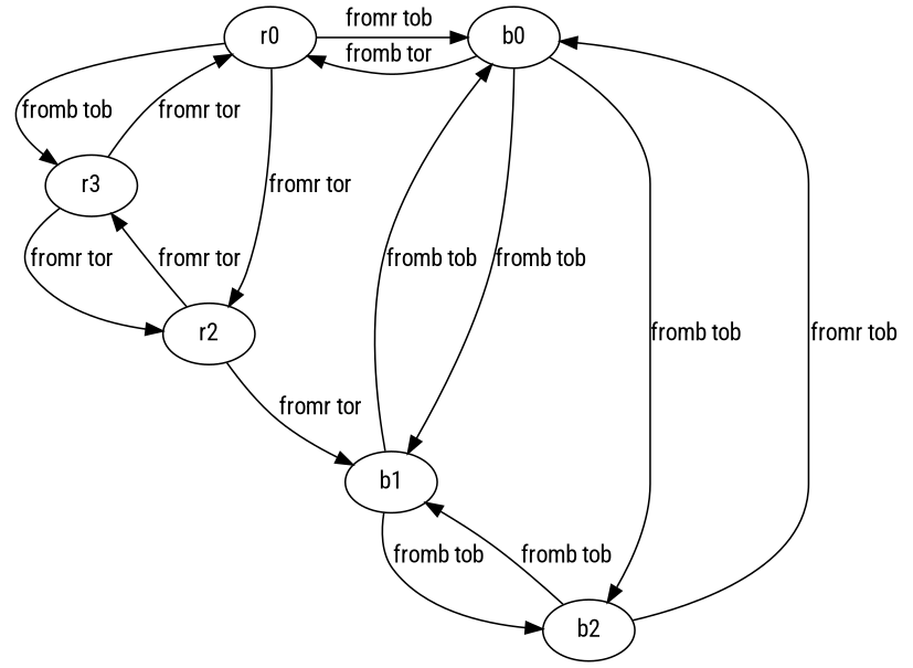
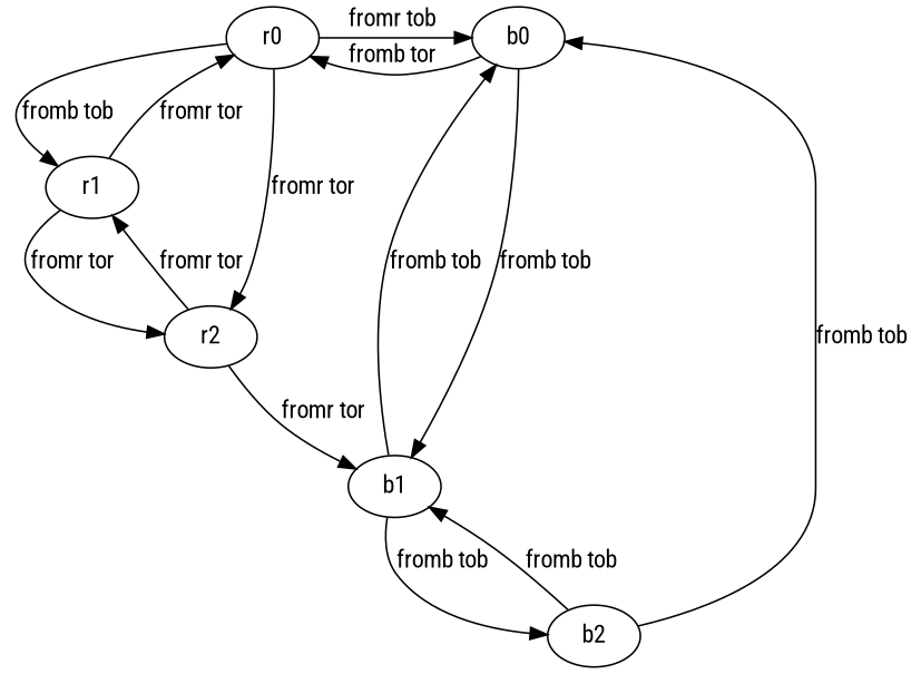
  digraph {
    fontname="Roboto Condensed"
    node [fontname="Roboto Condensed"]
    edge [concentrate=true fontname="Roboto Condensed"]
    r0
    b0
-   r1 [label=r3]
+   r1
    r2
    b1
    b2
    subgraph sub_1 {
      rank=same
      r0
      b0
    }
    r0 -> b0 [label="fromr tob "]
    r0 -> r1 [label="fromb tob "]
    r0 -> r2 [label="fromr tor "]
    b0 -> r0 [label="fromb tor "]
    b0 -> b1 [label="fromb tob "]
-   b0 -> b2 [label="fromb tob "]
    r1 -> r0 [label="fromr tor "]
    r1 -> r2 [label="fromr tor "]
    r2 -> r1 [label="fromr tor "]
    r2 -> b1 [label="fromr tor "]
    b1 -> b0 [label="fromb tob "]
    b1 -> b2 [label="fromb tob "]
-   b2 -> b0 [label="fromr tob "]
+   b2 -> b0 [label="fromb tob "]
    b2 -> b1 [label="fromb tob "]
  }
